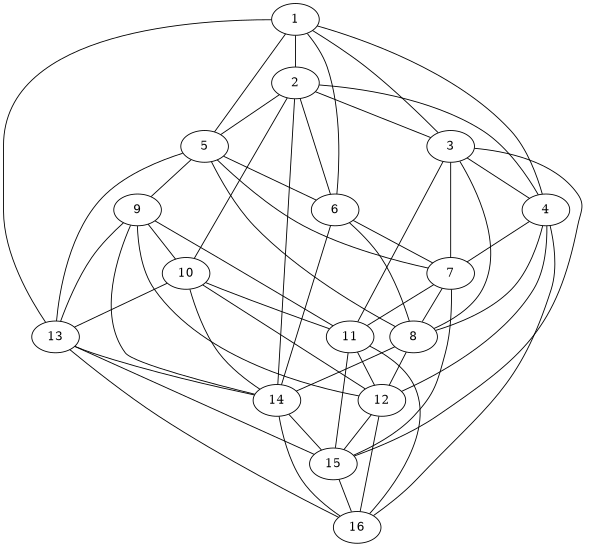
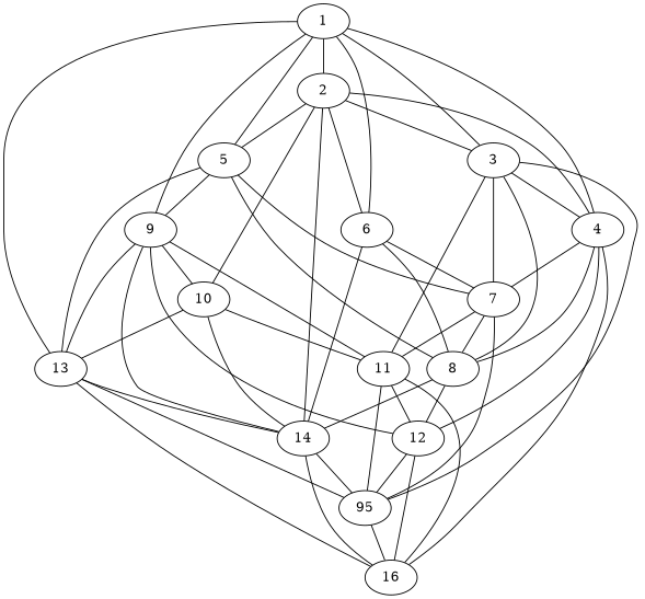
  strict graph {
    1
    2
    3
    4
    5
    6
    9
    13
    10
    14
    7
    8
    11
-   15
+   15 [label=95]
    12
    16
    1 -- 2
    1 -- 3
    1 -- 4
    1 -- 5
    1 -- 6
+   1 -- 9
    1 -- 13
    2 -- 3
    2 -- 4
    2 -- 5
    2 -- 6
    2 -- 10
    2 -- 14
    3 -- 4
    3 -- 7
    3 -- 8
    3 -- 11
    3 -- 15
    4 -- 7
    4 -- 8
    4 -- 12
    4 -- 16
-   5 -- 6
    5 -- 9
    5 -- 13
    5 -- 7
    5 -- 8
    6 -- 14
    6 -- 7
    6 -- 8
    9 -- 13
    9 -- 10
    9 -- 14
    9 -- 11
    9 -- 12
    13 -- 14
    13 -- 15
    13 -- 16
    10 -- 13
    10 -- 14
    10 -- 11
-   10 -- 12
    14 -- 15
    14 -- 16
    7 -- 8
    7 -- 11
    7 -- 15
    8 -- 14
    8 -- 12
    11 -- 15
    11 -- 12
    11 -- 16
    15 -- 16
    12 -- 15
    12 -- 16
  }
